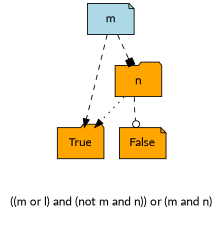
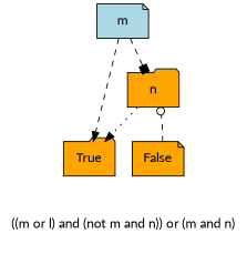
  digraph {
    fontname=Lato
    label="((m or l) and (not m and n)) or (m and n)\n\n"
    node [fillcolor=orange fontname=Lato shape=note style=filled]
    edge [arrowhead=normal fontcolor=gray fontname=Lato style=dashed]
    n1 [fillcolor=lightblue label=m]
    n2 [label="n\n" shape=folder]
    n3 [label="True\n" shape=folder]
    n4 [label="False\n"]
    n1 -> n2 [arrowhead=box]
    n1 -> n3
    n2 -> n3 [style=dotted]
-   n2 -> n4 [arrowhead=odot]
+   n4 -> n2 [arrowhead=odot]
  }
